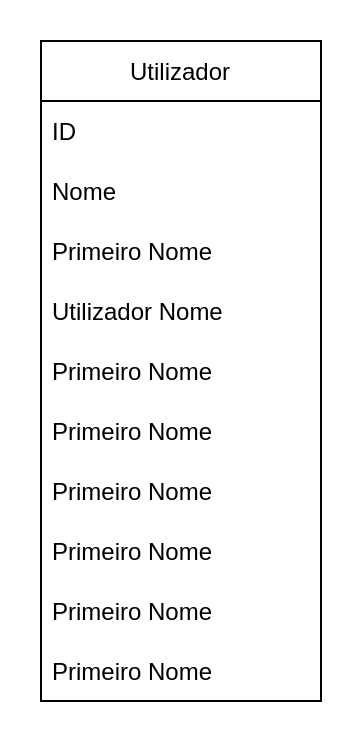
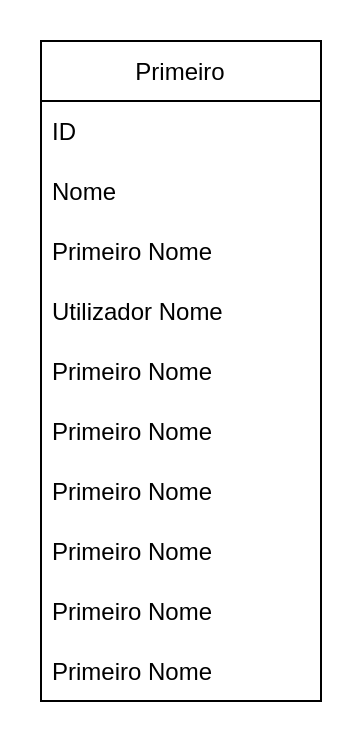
  <mxCell id="0" />
  <mxCell id="1" parent="0" />
- <mxCell id="2" value="Utilizador" style="swimlane;fontStyle=0;childLayout=stackLayout;horizontal=1;startSize=30;horizontalStack=0;resizeParent=1;resizeParentMax=0;resizeLast=0;collapsible=1;marginBottom=0;" vertex="1" parent="1"><mxGeometry x="20" y="20" width="140" height="330" as="geometry" /></mxCell>
+ <mxCell id="2" value="Primeiro" style="swimlane;fontStyle=0;childLayout=stackLayout;horizontal=1;startSize=30;horizontalStack=0;resizeParent=1;resizeParentMax=0;resizeLast=0;collapsible=1;marginBottom=0;" vertex="1" parent="1"><mxGeometry x="20" y="20" width="140" height="330" as="geometry" /></mxCell>
  <mxCell id="3" value="ID" style="text;strokeColor=none;fillColor=none;align=left;verticalAlign=middle;spacingLeft=4;spacingRight=4;overflow=hidden;points=[[0,0.5],[1,0.5]];portConstraint=eastwest;rotatable=0;" vertex="1" parent="2"><mxGeometry y="30" width="140" height="30" as="geometry" /></mxCell>
  <mxCell id="4" value="Nome" style="text;strokeColor=none;fillColor=none;align=left;verticalAlign=middle;spacingLeft=4;spacingRight=4;overflow=hidden;points=[[0,0.5],[1,0.5]];portConstraint=eastwest;rotatable=0;" vertex="1" parent="2"><mxGeometry y="60" width="140" height="30" as="geometry" /></mxCell>
  <mxCell id="5" value="Primeiro Nome" style="text;strokeColor=none;fillColor=none;align=left;verticalAlign=middle;spacingLeft=4;spacingRight=4;overflow=hidden;points=[[0,0.5],[1,0.5]];portConstraint=eastwest;rotatable=0;" vertex="1" parent="2"><mxGeometry y="90" width="140" height="30" as="geometry" /></mxCell>
  <mxCell id="6" value="Utilizador Nome" style="text;strokeColor=none;fillColor=none;align=left;verticalAlign=middle;spacingLeft=4;spacingRight=4;overflow=hidden;points=[[0,0.5],[1,0.5]];portConstraint=eastwest;rotatable=0;" vertex="1" parent="2"><mxGeometry y="120" width="140" height="30" as="geometry" /></mxCell>
  <mxCell id="7" value="Primeiro Nome" style="text;strokeColor=none;fillColor=none;align=left;verticalAlign=middle;spacingLeft=4;spacingRight=4;overflow=hidden;points=[[0,0.5],[1,0.5]];portConstraint=eastwest;rotatable=0;" vertex="1" parent="2"><mxGeometry y="150" width="140" height="30" as="geometry" /></mxCell>
  <mxCell id="8" value="Primeiro Nome" style="text;strokeColor=none;fillColor=none;align=left;verticalAlign=middle;spacingLeft=4;spacingRight=4;overflow=hidden;points=[[0,0.5],[1,0.5]];portConstraint=eastwest;rotatable=0;" vertex="1" parent="2"><mxGeometry y="180" width="140" height="30" as="geometry" /></mxCell>
  <mxCell id="9" value="Primeiro Nome" style="text;strokeColor=none;fillColor=none;align=left;verticalAlign=middle;spacingLeft=4;spacingRight=4;overflow=hidden;points=[[0,0.5],[1,0.5]];portConstraint=eastwest;rotatable=0;" vertex="1" parent="2"><mxGeometry y="210" width="140" height="30" as="geometry" /></mxCell>
  <mxCell id="10" value="Primeiro Nome" style="text;strokeColor=none;fillColor=none;align=left;verticalAlign=middle;spacingLeft=4;spacingRight=4;overflow=hidden;points=[[0,0.5],[1,0.5]];portConstraint=eastwest;rotatable=0;" vertex="1" parent="2"><mxGeometry y="240" width="140" height="30" as="geometry" /></mxCell>
  <mxCell id="11" value="Primeiro Nome" style="text;strokeColor=none;fillColor=none;align=left;verticalAlign=middle;spacingLeft=4;spacingRight=4;overflow=hidden;points=[[0,0.5],[1,0.5]];portConstraint=eastwest;rotatable=0;" vertex="1" parent="2"><mxGeometry y="270" width="140" height="30" as="geometry" /></mxCell>
  <mxCell id="12" value="Primeiro Nome" style="text;strokeColor=none;fillColor=none;align=left;verticalAlign=middle;spacingLeft=4;spacingRight=4;overflow=hidden;points=[[0,0.5],[1,0.5]];portConstraint=eastwest;rotatable=0;" vertex="1" parent="2"><mxGeometry y="300" width="140" height="30" as="geometry" /></mxCell>
